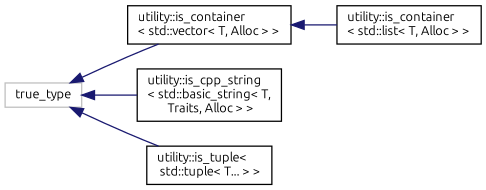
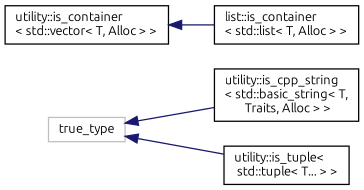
  digraph {
    fontname=Ubuntu
    rankdir=LR
    node [color=black fillcolor=white fontname=Ubuntu fontsize=10 shape=record style=filled]
    edge [color=midnightblue dir=back fontname=Ubuntu fontsize=10 labelfontname=Helvetica labelfontsize=10 style=solid]
    n1 [color=grey75 height=0.2 label=true_type width=0.4]
    n2 [height=0.2 label="utility::is_container\l\< std::vector\< T, Alloc \> \>" width=0.4]
    n3 [height=0.2 label="utility::is_cpp_string\l\< std::basic_string\< T,\l Traits, Alloc \> \>" width=0.4]
    n4 [height=0.2 label="utility::is_tuple\<\l std::tuple\< T... \> \>" width=0.4]
-   n5 [height=0.2 label="utility::is_container\l\< std::list\< T, Alloc \> \>" width=0.4]
-   n1 -> n2
+   n5 [height=0.2 label="list::is_container\l\< std::list\< T, Alloc \> \>" width=0.4]
    n1 -> n3
    n1 -> n4
    n2 -> n5
  }
